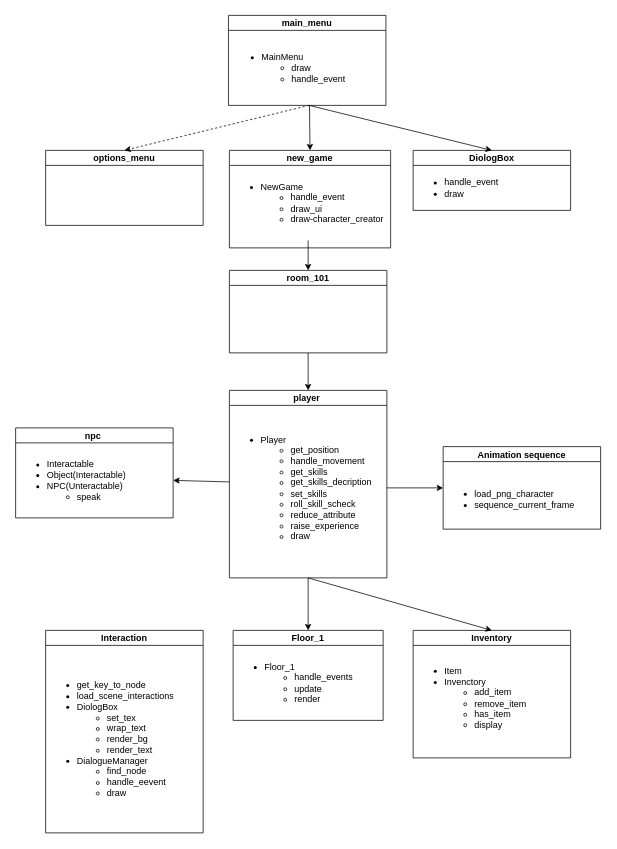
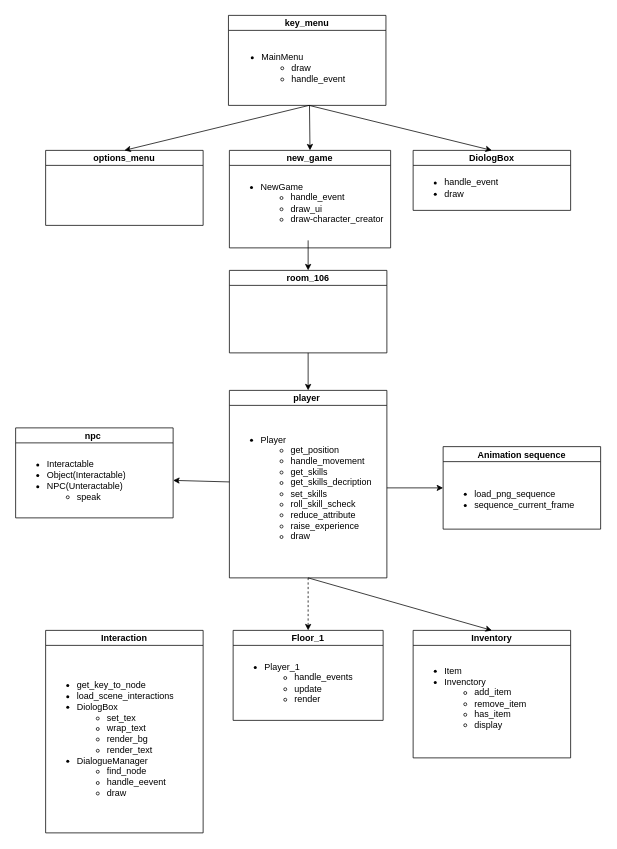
  <mxCell id="0" />
  <mxCell id="1" parent="0" />
  <mxCell id="2" value="Animation sequence" style="swimlane;startSize=20;horizontal=1;containerType=tree;" vertex="1" parent="1"><mxGeometry x="590" y="595" width="210" height="110" as="geometry" /></mxCell>
- <mxCell id="3" value="&lt;ul&gt;&lt;li&gt;load_png_character&lt;/li&gt;&lt;li&gt;sequence_current_frame&lt;/li&gt;&lt;/ul&gt;" style="text;strokeColor=none;fillColor=none;html=1;whiteSpace=wrap;verticalAlign=middle;overflow=hidden;" vertex="1" parent="2"><mxGeometry y="30" width="210" height="80" as="geometry" /></mxCell>
+ <mxCell id="3" value="&lt;ul&gt;&lt;li&gt;load_png_sequence&lt;/li&gt;&lt;li&gt;sequence_current_frame&lt;/li&gt;&lt;/ul&gt;" style="text;strokeColor=none;fillColor=none;html=1;whiteSpace=wrap;verticalAlign=middle;overflow=hidden;" vertex="1" parent="2"><mxGeometry y="30" width="210" height="80" as="geometry" /></mxCell>
  <mxCell id="4" value="Interaction" style="swimlane;startSize=20;horizontal=1;containerType=tree;" vertex="1" parent="1"><mxGeometry x="60" y="840" width="210" height="270" as="geometry" /></mxCell>
  <mxCell id="5" value="&lt;ul&gt;&lt;li&gt;&lt;span style=&quot;background-color: initial;&quot;&gt;get_key_to_node&lt;/span&gt;&lt;br&gt;&lt;/li&gt;&lt;li&gt;load_scene_interactions&lt;/li&gt;&lt;li&gt;DiologBox&lt;/li&gt;&lt;ul&gt;&lt;li&gt;set_tex&lt;/li&gt;&lt;li&gt;wrap_text&lt;/li&gt;&lt;li&gt;render_bg&lt;/li&gt;&lt;li&gt;render_text&lt;/li&gt;&lt;/ul&gt;&lt;li&gt;DialogueManager&lt;/li&gt;&lt;ul&gt;&lt;li&gt;find_node&lt;/li&gt;&lt;li&gt;handle_eevent&lt;/li&gt;&lt;li&gt;draw&lt;/li&gt;&lt;/ul&gt;&lt;/ul&gt;" style="text;strokeColor=none;fillColor=none;html=1;whiteSpace=wrap;verticalAlign=middle;overflow=hidden;" vertex="1" parent="4"><mxGeometry y="20" width="210" height="250" as="geometry" /></mxCell>
  <mxCell id="6" value="Inventory" style="swimlane;startSize=20;horizontal=1;containerType=tree;" vertex="1" parent="1"><mxGeometry x="550" y="840" width="210" height="170" as="geometry" /></mxCell>
  <mxCell id="7" value="&lt;ul&gt;&lt;li&gt;Item&lt;/li&gt;&lt;li&gt;Invenctory&lt;/li&gt;&lt;ul&gt;&lt;li&gt;add_item&lt;/li&gt;&lt;li&gt;remove_item&lt;/li&gt;&lt;li&gt;has_item&lt;/li&gt;&lt;li&gt;display&lt;/li&gt;&lt;/ul&gt;&lt;/ul&gt;" style="text;strokeColor=none;fillColor=none;html=1;whiteSpace=wrap;verticalAlign=middle;overflow=hidden;" vertex="1" parent="6"><mxGeometry y="20" width="210" height="140" as="geometry" /></mxCell>
  <mxCell id="8" value="Floor_1" style="swimlane;startSize=20;horizontal=1;containerType=tree;" vertex="1" parent="1"><mxGeometry x="310" y="840" width="200" height="120" as="geometry" /></mxCell>
- <mxCell id="9" value="&lt;ul&gt;&lt;li&gt;Floor_1&lt;/li&gt;&lt;ul&gt;&lt;li&gt;handle_events&lt;/li&gt;&lt;li&gt;update&lt;/li&gt;&lt;li&gt;render&lt;/li&gt;&lt;/ul&gt;&lt;/ul&gt;" style="text;strokeColor=none;fillColor=none;html=1;whiteSpace=wrap;verticalAlign=middle;overflow=hidden;" vertex="1" parent="8"><mxGeometry y="20" width="210" height="100" as="geometry" /></mxCell>
- <mxCell id="10" value="main_menu" style="swimlane;startSize=20;horizontal=1;containerType=tree;" vertex="1" parent="1"><mxGeometry x="303.75" y="20" width="210" height="120" as="geometry" /></mxCell>
+ <mxCell id="9" value="&lt;ul&gt;&lt;li&gt;Player_1&lt;/li&gt;&lt;ul&gt;&lt;li&gt;handle_events&lt;/li&gt;&lt;li&gt;update&lt;/li&gt;&lt;li&gt;render&lt;/li&gt;&lt;/ul&gt;&lt;/ul&gt;" style="text;strokeColor=none;fillColor=none;html=1;whiteSpace=wrap;verticalAlign=middle;overflow=hidden;" vertex="1" parent="8"><mxGeometry y="20" width="210" height="100" as="geometry" /></mxCell>
+ <mxCell id="10" value="key_menu" style="swimlane;startSize=20;horizontal=1;containerType=tree;" vertex="1" parent="1"><mxGeometry x="303.75" y="20" width="210" height="120" as="geometry" /></mxCell>
  <mxCell id="11" value="&lt;ul&gt;&lt;li&gt;MainMenu&lt;/li&gt;&lt;ul&gt;&lt;li&gt;draw&lt;/li&gt;&lt;li&gt;handle_event&lt;/li&gt;&lt;/ul&gt;&lt;/ul&gt;" style="text;strokeColor=none;fillColor=none;html=1;whiteSpace=wrap;verticalAlign=middle;overflow=hidden;" vertex="1" parent="10"><mxGeometry x="2.5" y="20" width="210" height="100" as="geometry" /></mxCell>
  <mxCell id="12" value="new_game" style="swimlane;startSize=20;horizontal=1;containerType=tree;" vertex="1" parent="1"><mxGeometry x="305" y="200" width="215" height="130" as="geometry" /></mxCell>
  <mxCell id="13" value="&lt;ul&gt;&lt;li&gt;NewGame&lt;/li&gt;&lt;ul&gt;&lt;li&gt;handle_event&lt;/li&gt;&lt;li&gt;draw_ui&lt;/li&gt;&lt;li&gt;draw-character_creator&lt;/li&gt;&lt;/ul&gt;&lt;/ul&gt;" style="text;strokeColor=none;fillColor=none;html=1;whiteSpace=wrap;verticalAlign=middle;overflow=hidden;" vertex="1" parent="12"><mxGeometry y="20" width="210" height="100" as="geometry" /></mxCell>
  <mxCell id="14" value="options_menu" style="swimlane;startSize=20;horizontal=1;containerType=tree;" vertex="1" parent="1"><mxGeometry x="60" y="200" width="210" height="100" as="geometry" /></mxCell>
  <mxCell id="15" value="DiologBox" style="swimlane;startSize=20;horizontal=1;containerType=tree;" vertex="1" parent="1"><mxGeometry x="550" y="200" width="210" height="80" as="geometry" /></mxCell>
  <mxCell id="16" value="&lt;ul&gt;&lt;li&gt;handle_event&lt;/li&gt;&lt;li&gt;draw&lt;/li&gt;&lt;/ul&gt;" style="text;strokeColor=none;fillColor=none;html=1;whiteSpace=wrap;verticalAlign=middle;overflow=hidden;" vertex="1" parent="15"><mxGeometry y="20" width="210" height="60" as="geometry" /></mxCell>
  <mxCell id="17" style="edgeStyle=none;html=1;entryX=0.5;entryY=0;entryDx=0;entryDy=0;" edge="1" parent="1" source="18" target="24"><mxGeometry relative="1" as="geometry" /></mxCell>
- <mxCell id="18" value="room_101" style="swimlane;startSize=20;horizontal=1;containerType=tree;" vertex="1" parent="1"><mxGeometry x="305" y="360" width="210" height="110" as="geometry" /></mxCell>
+ <mxCell id="18" value="room_106" style="swimlane;startSize=20;horizontal=1;containerType=tree;" vertex="1" parent="1"><mxGeometry x="305" y="360" width="210" height="110" as="geometry" /></mxCell>
  <mxCell id="19" value="npc " style="swimlane;startSize=20;horizontal=1;containerType=tree;" vertex="1" parent="1"><mxGeometry x="20" y="570" width="210" height="120" as="geometry" /></mxCell>
  <mxCell id="20" value="&lt;ul&gt;&lt;li&gt;Interactable&lt;/li&gt;&lt;li&gt;Object(Interactable)&lt;/li&gt;&lt;li&gt;NPC(Unteractable)&lt;/li&gt;&lt;ul&gt;&lt;li&gt;speak&lt;/li&gt;&lt;/ul&gt;&lt;/ul&gt;" style="text;strokeColor=none;fillColor=none;html=1;whiteSpace=wrap;verticalAlign=middle;overflow=hidden;" vertex="1" parent="19"><mxGeometry y="20" width="210" height="100" as="geometry" /></mxCell>
  <mxCell id="21" style="edgeStyle=none;html=1;entryX=1;entryY=0.5;entryDx=0;entryDy=0;" edge="1" parent="1" source="24" target="20"><mxGeometry relative="1" as="geometry" /></mxCell>
  <mxCell id="22" style="edgeStyle=none;html=1;entryX=0.5;entryY=0;entryDx=0;entryDy=0;exitX=0.5;exitY=1;exitDx=0;exitDy=0;" edge="1" parent="1" source="24" target="6"><mxGeometry relative="1" as="geometry" /></mxCell>
- <mxCell id="23" style="edgeStyle=none;html=1;entryX=0.5;entryY=0;entryDx=0;entryDy=0;" edge="1" parent="1" source="24" target="8"><mxGeometry relative="1" as="geometry" /></mxCell>
+ <mxCell id="23" style="edgeStyle=none;html=1;entryX=0.5;entryY=0;entryDx=0;entryDy=0;dashed=1;" edge="1" parent="1" source="24" target="8"><mxGeometry relative="1" as="geometry" /></mxCell>
  <mxCell id="24" value="player " style="swimlane;startSize=20;horizontal=1;containerType=tree;" vertex="1" parent="1"><mxGeometry x="305" y="520" width="210" height="250" as="geometry" /></mxCell>
  <mxCell id="25" value="&lt;ul&gt;&lt;li&gt;Player&lt;/li&gt;&lt;ul&gt;&lt;li&gt;get_position&lt;/li&gt;&lt;li&gt;handle_movement&lt;/li&gt;&lt;li&gt;get_skills&lt;/li&gt;&lt;li&gt;get_skills_decription&lt;/li&gt;&lt;li&gt;set_skills&lt;/li&gt;&lt;li&gt;roll_skill_scheck&lt;/li&gt;&lt;li&gt;reduce_attribute&lt;/li&gt;&lt;li&gt;raise_experience&lt;/li&gt;&lt;li&gt;draw&lt;/li&gt;&lt;/ul&gt;&lt;/ul&gt;" style="text;strokeColor=none;fillColor=none;html=1;whiteSpace=wrap;verticalAlign=middle;overflow=hidden;" vertex="1" parent="24"><mxGeometry y="20" width="210" height="220" as="geometry" /></mxCell>
  <mxCell id="26" style="edgeStyle=none;html=1;entryX=0;entryY=0.5;entryDx=0;entryDy=0;" edge="1" parent="1" source="25" target="2"><mxGeometry relative="1" as="geometry" /></mxCell>
- <mxCell id="27" style="edgeStyle=none;html=1;exitX=0.5;exitY=1;exitDx=0;exitDy=0;entryX=0.5;entryY=0;entryDx=0;entryDy=0;dashed=1;" edge="1" parent="1" source="11" target="14"><mxGeometry relative="1" as="geometry" /></mxCell>
+ <mxCell id="27" style="edgeStyle=none;html=1;exitX=0.5;exitY=1;exitDx=0;exitDy=0;entryX=0.5;entryY=0;entryDx=0;entryDy=0;" edge="1" parent="1" source="11" target="14"><mxGeometry relative="1" as="geometry" /></mxCell>
  <mxCell id="28" style="edgeStyle=none;html=1;entryX=0.5;entryY=0;entryDx=0;entryDy=0;exitX=0.5;exitY=1;exitDx=0;exitDy=0;" edge="1" parent="1" source="11" target="15"><mxGeometry relative="1" as="geometry" /></mxCell>
  <mxCell id="29" style="edgeStyle=none;html=1;entryX=0.5;entryY=0;entryDx=0;entryDy=0;" edge="1" parent="1" source="11" target="12"><mxGeometry relative="1" as="geometry" /></mxCell>
  <mxCell id="30" style="edgeStyle=none;html=1;entryX=0.5;entryY=0;entryDx=0;entryDy=0;" edge="1" parent="1" source="13" target="18"><mxGeometry relative="1" as="geometry" /></mxCell>
